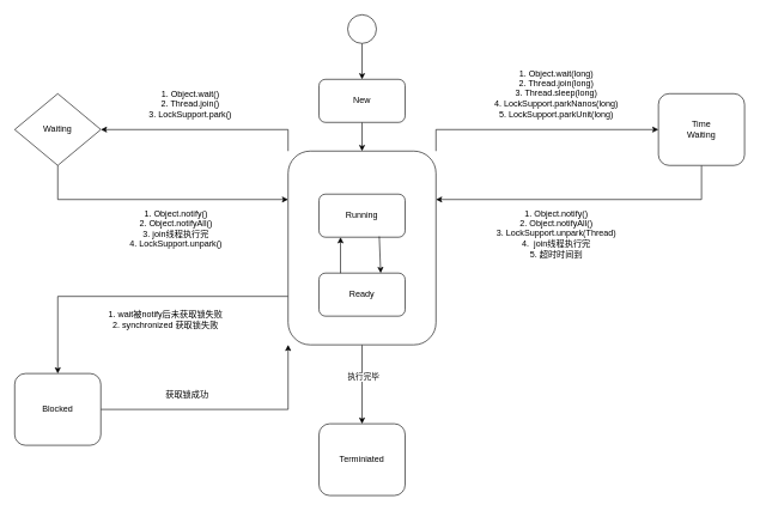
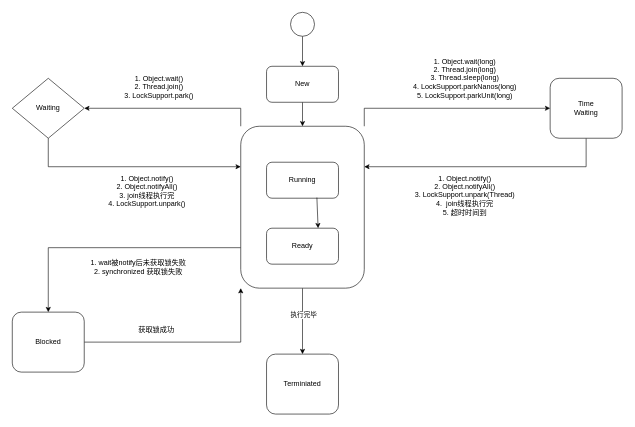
  <mxCell id="0" />
  <mxCell id="1" parent="0" />
  <mxCell id="2" value="" style="edgeStyle=orthogonalEdgeStyle;rounded=0;orthogonalLoop=1;jettySize=auto;html=1;" edge="1" parent="1" source="3" target="5"><mxGeometry relative="1" as="geometry" /></mxCell>
  <mxCell id="3" value="" style="ellipse;whiteSpace=wrap;html=1;aspect=fixed;" vertex="1" parent="1"><mxGeometry x="484" y="20" width="40" height="40" as="geometry" /></mxCell>
  <mxCell id="4" value="" style="edgeStyle=orthogonalEdgeStyle;rounded=0;orthogonalLoop=1;jettySize=auto;html=1;" edge="1" parent="1" source="5" target="11"><mxGeometry relative="1" as="geometry" /></mxCell>
  <mxCell id="5" value="New" style="rounded=1;whiteSpace=wrap;html=1;" vertex="1" parent="1"><mxGeometry x="444" y="110" width="120" height="60" as="geometry" /></mxCell>
  <mxCell id="6" style="edgeStyle=orthogonalEdgeStyle;rounded=0;orthogonalLoop=1;jettySize=auto;html=1;exitX=0;exitY=0;exitDx=0;exitDy=0;entryX=1;entryY=0.5;entryDx=0;entryDy=0;" edge="1" parent="1" source="11" target="17"><mxGeometry relative="1" as="geometry" /></mxCell>
  <mxCell id="7" style="edgeStyle=orthogonalEdgeStyle;rounded=0;orthogonalLoop=1;jettySize=auto;html=1;exitX=1;exitY=0;exitDx=0;exitDy=0;" edge="1" parent="1" source="11" target="21"><mxGeometry relative="1" as="geometry" /></mxCell>
  <mxCell id="8" style="edgeStyle=orthogonalEdgeStyle;rounded=0;orthogonalLoop=1;jettySize=auto;html=1;exitX=0;exitY=0.75;exitDx=0;exitDy=0;entryX=0.5;entryY=0;entryDx=0;entryDy=0;" edge="1" parent="1" source="11" target="25"><mxGeometry relative="1" as="geometry" /></mxCell>
  <mxCell id="9" style="edgeStyle=orthogonalEdgeStyle;rounded=0;orthogonalLoop=1;jettySize=auto;html=1;entryX=0.5;entryY=0;entryDx=0;entryDy=0;" edge="1" parent="1" source="11" target="28"><mxGeometry relative="1" as="geometry" /></mxCell>
  <mxCell id="10" value="执行完毕" style="edgeLabel;html=1;align=center;verticalAlign=middle;resizable=0;points=[];" vertex="1" connectable="0" parent="9"><mxGeometry x="-0.2" y="1" relative="1" as="geometry"><mxPoint as="offset" /></mxGeometry></mxCell>
  <mxCell id="11" value="" style="rounded=1;whiteSpace=wrap;html=1;" vertex="1" parent="1"><mxGeometry x="401" y="210" width="206" height="270" as="geometry" /></mxCell>
  <mxCell id="12" value="Running" style="rounded=1;whiteSpace=wrap;html=1;" vertex="1" parent="1"><mxGeometry x="444" y="270" width="120" height="60" as="geometry" /></mxCell>
  <mxCell id="13" value="Ready" style="rounded=1;whiteSpace=wrap;html=1;" vertex="1" parent="1"><mxGeometry x="444" y="380" width="120" height="60" as="geometry" /></mxCell>
- <mxCell id="14" value="" style="endArrow=classic;html=1;rounded=0;entryX=0.25;entryY=1;entryDx=0;entryDy=0;exitX=0.25;exitY=0;exitDx=0;exitDy=0;" edge="1" parent="1" source="13" target="12"><mxGeometry width="50" height="50" relative="1" as="geometry"><mxPoint x="474" y="370" as="sourcePoint" /><mxPoint x="530" y="370" as="targetPoint" /></mxGeometry></mxCell>
  <mxCell id="15" value="" style="endArrow=classic;html=1;rounded=0;exitX=0.7;exitY=0.983;exitDx=0;exitDy=0;exitPerimeter=0;" edge="1" parent="1" source="12"><mxGeometry width="50" height="50" relative="1" as="geometry"><mxPoint x="530" y="380" as="sourcePoint" /><mxPoint x="530" y="380" as="targetPoint" /></mxGeometry></mxCell>
  <mxCell id="16" style="edgeStyle=orthogonalEdgeStyle;rounded=0;orthogonalLoop=1;jettySize=auto;html=1;exitX=0.5;exitY=1;exitDx=0;exitDy=0;entryX=0;entryY=0.25;entryDx=0;entryDy=0;" edge="1" parent="1" source="17" target="11"><mxGeometry relative="1" as="geometry" /></mxCell>
  <mxCell id="17" value="Waiting" style="rhombus;whiteSpace=wrap;html=1;" vertex="1" parent="1"><mxGeometry x="20" y="130" width="120" height="100" as="geometry" /></mxCell>
  <mxCell id="18" value="1. Object.wait()&lt;br&gt;2. Thread.join()&lt;br&gt;3. LockSupport.park()" style="text;html=1;strokeColor=none;fillColor=none;align=center;verticalAlign=middle;whiteSpace=wrap;rounded=0;" vertex="1" parent="1"><mxGeometry x="190" y="100" width="150" height="90" as="geometry" /></mxCell>
  <mxCell id="19" value="1. Object.notify()&lt;br&gt;2. Object.notifyAll()&lt;br&gt;3. join线程执行完&lt;br&gt;4. LockSupport.unpark()" style="text;html=1;strokeColor=none;fillColor=none;align=center;verticalAlign=middle;whiteSpace=wrap;rounded=0;" vertex="1" parent="1"><mxGeometry x="160" y="265" width="170" height="105" as="geometry" /></mxCell>
  <mxCell id="20" style="edgeStyle=orthogonalEdgeStyle;rounded=0;orthogonalLoop=1;jettySize=auto;html=1;exitX=0.5;exitY=1;exitDx=0;exitDy=0;entryX=1;entryY=0.25;entryDx=0;entryDy=0;" edge="1" parent="1" source="21" target="11"><mxGeometry relative="1" as="geometry" /></mxCell>
  <mxCell id="21" value="Time&lt;br&gt;Waiting" style="rounded=1;whiteSpace=wrap;html=1;" vertex="1" parent="1"><mxGeometry x="917" y="130" width="120" height="100" as="geometry" /></mxCell>
  <mxCell id="22" value="1. Object.wait(long)&lt;br&gt;2. Thread.join(long)&lt;br&gt;3. Thread.sleep(long)&lt;br&gt;4. LockSupport.parkNanos(long)&lt;br&gt;5. LockSupport.parkUnit(long)" style="text;html=1;strokeColor=none;fillColor=none;align=center;verticalAlign=middle;whiteSpace=wrap;rounded=0;" vertex="1" parent="1"><mxGeometry x="680" y="80" width="190" height="100" as="geometry" /></mxCell>
  <mxCell id="23" value="1. Object.notify()&lt;br&gt;2. Object.notifyAll()&lt;br&gt;3. LockSupport.unpark(Thread)&lt;br&gt;4.&amp;nbsp; join线程执行完&lt;br&gt;5. 超时时间到" style="text;html=1;strokeColor=none;fillColor=none;align=center;verticalAlign=middle;whiteSpace=wrap;rounded=0;" vertex="1" parent="1"><mxGeometry x="650" y="280" width="250" height="90" as="geometry" /></mxCell>
  <mxCell id="24" style="edgeStyle=orthogonalEdgeStyle;rounded=0;orthogonalLoop=1;jettySize=auto;html=1;entryX=0;entryY=1;entryDx=0;entryDy=0;" edge="1" parent="1" source="25" target="11"><mxGeometry relative="1" as="geometry" /></mxCell>
  <mxCell id="25" value="Blocked" style="rounded=1;whiteSpace=wrap;html=1;" vertex="1" parent="1"><mxGeometry x="20" y="520" width="120" height="100" as="geometry" /></mxCell>
  <mxCell id="26" value="1. wait被notify后未获取锁失败&lt;br&gt;2. synchronized 获取锁失败" style="text;html=1;align=center;verticalAlign=middle;resizable=0;points=[];autosize=1;strokeColor=none;fillColor=none;" vertex="1" parent="1"><mxGeometry x="140" y="425" width="180" height="40" as="geometry" /></mxCell>
  <mxCell id="27" value="获取锁成功" style="text;html=1;align=center;verticalAlign=middle;resizable=0;points=[];autosize=1;strokeColor=none;fillColor=none;" vertex="1" parent="1"><mxGeometry x="220" y="535" width="80" height="30" as="geometry" /></mxCell>
  <mxCell id="28" value="Terminiated" style="rounded=1;whiteSpace=wrap;html=1;" vertex="1" parent="1"><mxGeometry x="444" y="590" width="120" height="100" as="geometry" /></mxCell>
